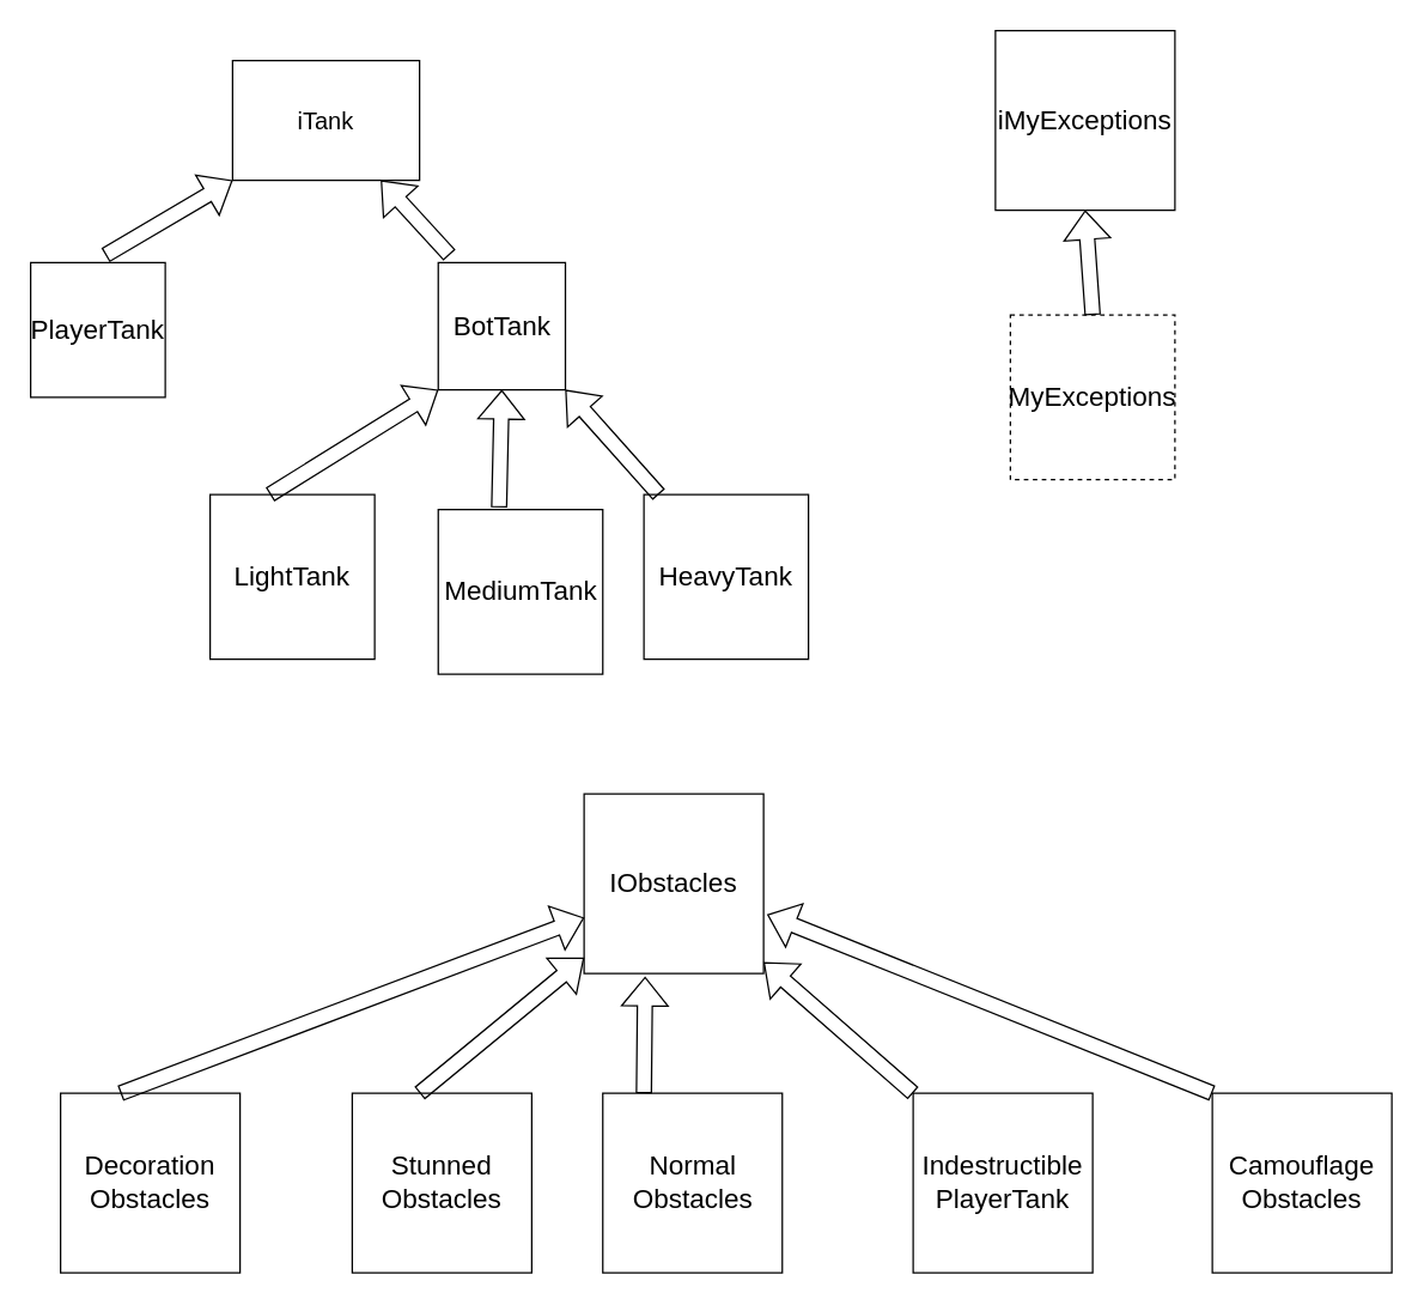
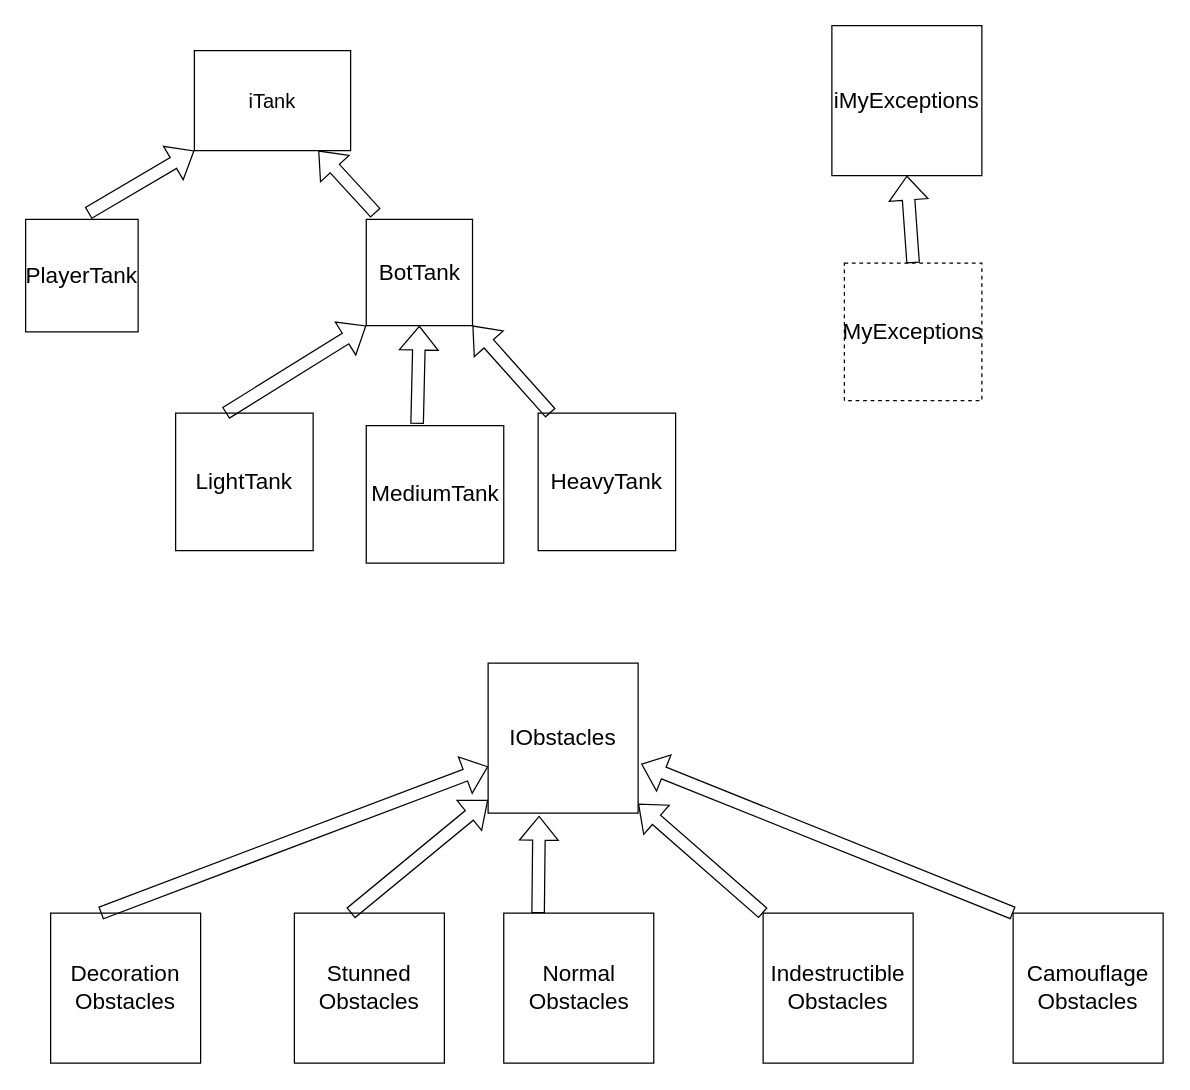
  <mxCell id="0" />
  <mxCell id="1" parent="0" />
  <mxCell id="2" value="&lt;font size=&quot;3&quot;&gt;iTank&lt;/font&gt;" style="whiteSpace=wrap;html=1;aspect=fixed;" vertex="1" parent="1"><mxGeometry x="155" y="40" width="125" height="80" as="geometry" /></mxCell>
  <mxCell id="3" value="PlayerTank" style="whiteSpace=wrap;html=1;aspect=fixed;fontSize=18;" vertex="1" parent="1"><mxGeometry x="20" y="175" width="90" height="90" as="geometry" /></mxCell>
  <mxCell id="4" value="BotTank" style="whiteSpace=wrap;html=1;aspect=fixed;fontSize=18;" vertex="1" parent="1"><mxGeometry x="292.5" y="175" width="85" height="85" as="geometry" /></mxCell>
  <mxCell id="5" value="LightTank" style="whiteSpace=wrap;html=1;aspect=fixed;fontSize=18;" vertex="1" parent="1"><mxGeometry x="140" y="330" width="110" height="110" as="geometry" /></mxCell>
  <mxCell id="6" value="HeavyTank" style="whiteSpace=wrap;html=1;aspect=fixed;fontSize=18;" vertex="1" parent="1"><mxGeometry x="430" y="330" width="110" height="110" as="geometry" /></mxCell>
  <mxCell id="7" value="MediumTank" style="whiteSpace=wrap;html=1;aspect=fixed;fontSize=18;" vertex="1" parent="1"><mxGeometry x="292.5" y="340" width="110" height="110" as="geometry" /></mxCell>
  <mxCell id="8" value="" style="shape=flexArrow;endArrow=classic;html=1;rounded=0;fontSize=18;entryX=0;entryY=1;entryDx=0;entryDy=0;" edge="1" parent="1" target="2"><mxGeometry width="50" height="50" relative="1" as="geometry"><mxPoint x="70" y="170" as="sourcePoint" /><mxPoint x="120" y="120" as="targetPoint" /></mxGeometry></mxCell>
  <mxCell id="9" value="" style="shape=flexArrow;endArrow=classic;html=1;rounded=0;fontSize=18;" edge="1" parent="1" target="2"><mxGeometry width="50" height="50" relative="1" as="geometry"><mxPoint x="300" y="170" as="sourcePoint" /><mxPoint x="240" y="120" as="targetPoint" /></mxGeometry></mxCell>
  <mxCell id="10" value="" style="shape=flexArrow;endArrow=classic;html=1;rounded=0;fontSize=18;entryX=0;entryY=1;entryDx=0;entryDy=0;" edge="1" parent="1" target="4"><mxGeometry width="50" height="50" relative="1" as="geometry"><mxPoint x="180" y="330" as="sourcePoint" /><mxPoint x="230" y="280" as="targetPoint" /></mxGeometry></mxCell>
  <mxCell id="11" value="" style="shape=flexArrow;endArrow=classic;html=1;rounded=0;fontSize=18;entryX=0.5;entryY=1;entryDx=0;entryDy=0;exitX=0.37;exitY=-0.013;exitDx=0;exitDy=0;exitPerimeter=0;" edge="1" parent="1" source="7" target="4"><mxGeometry width="50" height="50" relative="1" as="geometry"><mxPoint x="310" y="330" as="sourcePoint" /><mxPoint x="360" y="280" as="targetPoint" /></mxGeometry></mxCell>
  <mxCell id="12" value="" style="shape=flexArrow;endArrow=classic;html=1;rounded=0;fontSize=18;entryX=1;entryY=1;entryDx=0;entryDy=0;" edge="1" parent="1" target="4"><mxGeometry width="50" height="50" relative="1" as="geometry"><mxPoint x="440" y="330" as="sourcePoint" /><mxPoint x="490" y="280" as="targetPoint" /></mxGeometry></mxCell>
  <mxCell id="13" value="iMyExceptions" style="whiteSpace=wrap;html=1;aspect=fixed;fontSize=18;" vertex="1" parent="1"><mxGeometry x="665" y="20" width="120" height="120" as="geometry" /></mxCell>
  <mxCell id="14" value="MyExceptions" style="whiteSpace=wrap;html=1;aspect=fixed;fontSize=18;dashed=1;" vertex="1" parent="1"><mxGeometry x="675" y="210" width="110" height="110" as="geometry" /></mxCell>
  <mxCell id="15" value="" style="shape=flexArrow;endArrow=classic;html=1;rounded=0;fontSize=18;exitX=0.5;exitY=0;exitDx=0;exitDy=0;entryX=0.5;entryY=1;entryDx=0;entryDy=0;" edge="1" parent="1" source="14" target="13"><mxGeometry width="50" height="50" relative="1" as="geometry"><mxPoint x="700" y="210" as="sourcePoint" /><mxPoint x="750" y="160" as="targetPoint" /></mxGeometry></mxCell>
  <mxCell id="16" value="IObstacles" style="whiteSpace=wrap;html=1;aspect=fixed;fontSize=18;" vertex="1" parent="1"><mxGeometry x="390" y="530" width="120" height="120" as="geometry" /></mxCell>
- <mxCell id="17" value="Indestructible&lt;br&gt;PlayerTank" style="whiteSpace=wrap;html=1;aspect=fixed;fontSize=18;" vertex="1" parent="1"><mxGeometry x="610" y="730" width="120" height="120" as="geometry" /></mxCell>
+ <mxCell id="17" value="Indestructible&lt;br&gt;Obstacles" style="whiteSpace=wrap;html=1;aspect=fixed;fontSize=18;" vertex="1" parent="1"><mxGeometry x="610" y="730" width="120" height="120" as="geometry" /></mxCell>
  <mxCell id="18" value="Camouflage&lt;br&gt;Obstacles" style="whiteSpace=wrap;html=1;aspect=fixed;fontSize=18;" vertex="1" parent="1"><mxGeometry x="810" y="730" width="120" height="120" as="geometry" /></mxCell>
  <mxCell id="19" value="Normal&lt;br&gt;Obstacles" style="whiteSpace=wrap;html=1;aspect=fixed;fontSize=18;" vertex="1" parent="1"><mxGeometry x="402.5" y="730" width="120" height="120" as="geometry" /></mxCell>
  <mxCell id="20" value="Stunned&lt;br&gt;Obstacles" style="whiteSpace=wrap;html=1;aspect=fixed;fontSize=18;" vertex="1" parent="1"><mxGeometry x="235" y="730" width="120" height="120" as="geometry" /></mxCell>
  <mxCell id="21" value="Decoration&lt;br&gt;Obstacles" style="whiteSpace=wrap;html=1;aspect=fixed;fontSize=18;" vertex="1" parent="1"><mxGeometry x="40" y="730" width="120" height="120" as="geometry" /></mxCell>
  <mxCell id="22" value="" style="shape=flexArrow;endArrow=classic;html=1;rounded=0;fontSize=18;" edge="1" parent="1" target="16"><mxGeometry width="50" height="50" relative="1" as="geometry"><mxPoint x="80" y="730" as="sourcePoint" /><mxPoint x="130" y="680" as="targetPoint" /></mxGeometry></mxCell>
  <mxCell id="23" value="" style="shape=flexArrow;endArrow=classic;html=1;rounded=0;fontSize=18;" edge="1" parent="1" target="16"><mxGeometry width="50" height="50" relative="1" as="geometry"><mxPoint x="280" y="730" as="sourcePoint" /><mxPoint x="330" y="680" as="targetPoint" /></mxGeometry></mxCell>
  <mxCell id="24" value="" style="shape=flexArrow;endArrow=classic;html=1;rounded=0;fontSize=18;entryX=0.34;entryY=1.018;entryDx=0;entryDy=0;entryPerimeter=0;" edge="1" parent="1" target="16"><mxGeometry width="50" height="50" relative="1" as="geometry"><mxPoint x="430" y="730" as="sourcePoint" /><mxPoint x="480" y="680" as="targetPoint" /></mxGeometry></mxCell>
  <mxCell id="25" value="" style="shape=flexArrow;endArrow=classic;html=1;rounded=0;fontSize=18;" edge="1" parent="1" target="16"><mxGeometry width="50" height="50" relative="1" as="geometry"><mxPoint x="610" y="730" as="sourcePoint" /><mxPoint x="660" y="680" as="targetPoint" /></mxGeometry></mxCell>
  <mxCell id="26" value="" style="shape=flexArrow;endArrow=classic;html=1;rounded=0;fontSize=18;entryX=1.02;entryY=0.672;entryDx=0;entryDy=0;entryPerimeter=0;" edge="1" parent="1" target="16"><mxGeometry width="50" height="50" relative="1" as="geometry"><mxPoint x="810" y="730" as="sourcePoint" /><mxPoint x="860" y="680" as="targetPoint" /></mxGeometry></mxCell>
